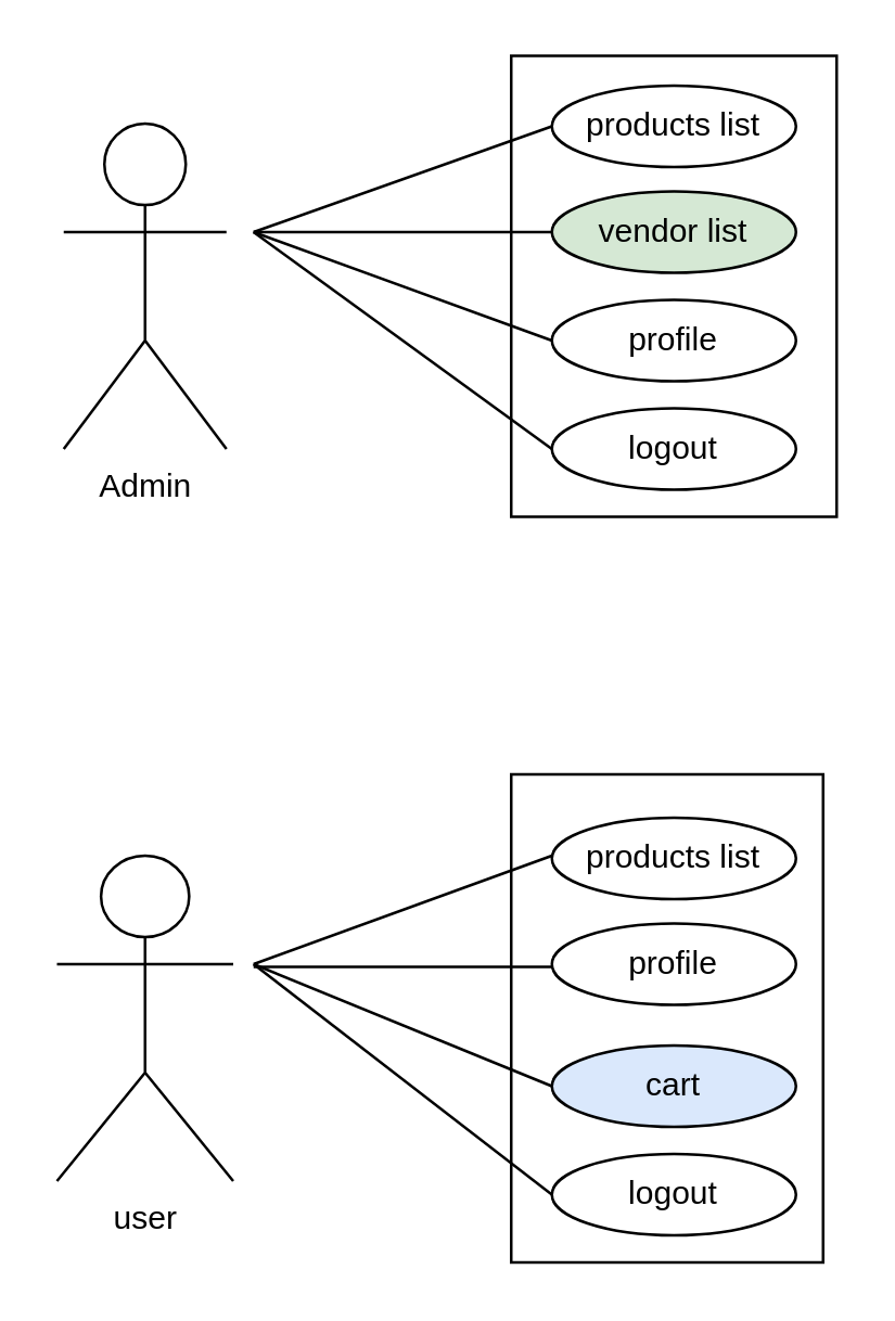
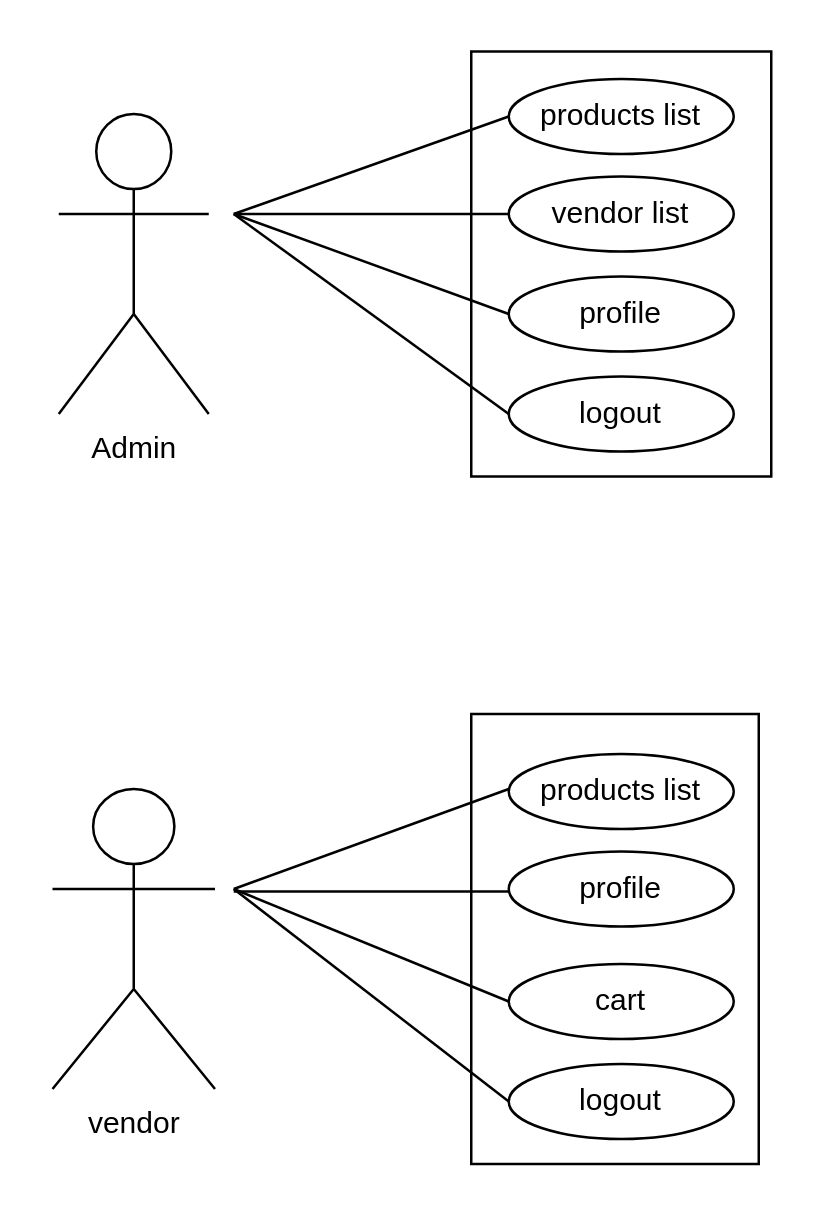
  <mxCell id="0" />
  <mxCell id="1" parent="0" />
  <mxCell id="2" value="Admin" style="shape=umlActor;verticalLabelPosition=bottom;verticalAlign=top;html=1;outlineConnect=0;" vertex="1" parent="1"><mxGeometry x="23" y="45" width="60" height="120" as="geometry" /></mxCell>
  <mxCell id="3" value="" style="rounded=0;whiteSpace=wrap;html=1;" vertex="1" parent="1"><mxGeometry x="188" y="20" width="120" height="170" as="geometry" /></mxCell>
  <mxCell id="4" value="products list" style="ellipse;whiteSpace=wrap;html=1;" vertex="1" parent="1"><mxGeometry x="203" y="31" width="90" height="30" as="geometry" /></mxCell>
- <mxCell id="5" value="vendor list" style="ellipse;whiteSpace=wrap;html=1;fillColor=#d5e8d4;" vertex="1" parent="1"><mxGeometry x="203" y="70" width="90" height="30" as="geometry" /></mxCell>
+ <mxCell id="5" value="vendor list" style="ellipse;whiteSpace=wrap;html=1;" vertex="1" parent="1"><mxGeometry x="203" y="70" width="90" height="30" as="geometry" /></mxCell>
  <mxCell id="6" value="profile" style="ellipse;whiteSpace=wrap;html=1;" vertex="1" parent="1"><mxGeometry x="203" y="110" width="90" height="30" as="geometry" /></mxCell>
  <mxCell id="7" value="logout" style="ellipse;whiteSpace=wrap;html=1;" vertex="1" parent="1"><mxGeometry x="203" y="150" width="90" height="30" as="geometry" /></mxCell>
- <mxCell id="8" value="user" style="shape=umlActor;verticalLabelPosition=bottom;verticalAlign=top;html=1;outlineConnect=0;" vertex="1" parent="1"><mxGeometry x="20.5" y="315" width="65" height="120" as="geometry" /></mxCell>
+ <mxCell id="8" value="vendor" style="shape=umlActor;verticalLabelPosition=bottom;verticalAlign=top;html=1;outlineConnect=0;" vertex="1" parent="1"><mxGeometry x="20.5" y="315" width="65" height="120" as="geometry" /></mxCell>
  <mxCell id="9" value="" style="rounded=0;whiteSpace=wrap;html=1;" vertex="1" parent="1"><mxGeometry x="188" y="285" width="115" height="180" as="geometry" /></mxCell>
  <mxCell id="10" value="products list" style="ellipse;whiteSpace=wrap;html=1;" vertex="1" parent="1"><mxGeometry x="203" y="301" width="90" height="30" as="geometry" /></mxCell>
  <mxCell id="11" value="profile" style="ellipse;whiteSpace=wrap;html=1;" vertex="1" parent="1"><mxGeometry x="203" y="340" width="90" height="30" as="geometry" /></mxCell>
  <mxCell id="12" value="logout" style="ellipse;whiteSpace=wrap;html=1;" vertex="1" parent="1"><mxGeometry x="203" y="425" width="90" height="30" as="geometry" /></mxCell>
- <mxCell id="13" value="cart" style="ellipse;whiteSpace=wrap;html=1;fillColor=#dae8fc;" vertex="1" parent="1"><mxGeometry x="203" y="385" width="90" height="30" as="geometry" /></mxCell>
+ <mxCell id="13" value="cart" style="ellipse;whiteSpace=wrap;html=1;" vertex="1" parent="1"><mxGeometry x="203" y="385" width="90" height="30" as="geometry" /></mxCell>
  <mxCell id="14" value="" style="endArrow=none;html=1;entryX=0;entryY=0.5;entryDx=0;entryDy=0;" edge="1" parent="1" target="4"><mxGeometry width="50" height="50" relative="1" as="geometry"><mxPoint x="93" y="85" as="sourcePoint" /><mxPoint x="135.5" y="25" as="targetPoint" /></mxGeometry></mxCell>
  <mxCell id="15" value="" style="endArrow=none;html=1;entryX=0;entryY=0.5;entryDx=0;entryDy=0;" edge="1" parent="1" target="5"><mxGeometry width="50" height="50" relative="1" as="geometry"><mxPoint x="93" y="85" as="sourcePoint" /><mxPoint x="210.5" y="56" as="targetPoint" /></mxGeometry></mxCell>
  <mxCell id="16" value="" style="endArrow=none;html=1;entryX=0;entryY=0.5;entryDx=0;entryDy=0;" edge="1" parent="1" target="6"><mxGeometry width="50" height="50" relative="1" as="geometry"><mxPoint x="93" y="85" as="sourcePoint" /><mxPoint x="223" y="66" as="targetPoint" /></mxGeometry></mxCell>
  <mxCell id="17" value="" style="endArrow=none;html=1;entryX=0;entryY=0.5;entryDx=0;entryDy=0;" edge="1" parent="1" target="7"><mxGeometry width="50" height="50" relative="1" as="geometry"><mxPoint x="93" y="85" as="sourcePoint" /><mxPoint x="203" y="136" as="targetPoint" /></mxGeometry></mxCell>
  <mxCell id="18" value="" style="endArrow=none;html=1;entryX=0;entryY=0.5;entryDx=0;entryDy=0;" edge="1" parent="1"><mxGeometry width="50" height="50" relative="1" as="geometry"><mxPoint x="93" y="355" as="sourcePoint" /><mxPoint x="203" y="315" as="targetPoint" /></mxGeometry></mxCell>
  <mxCell id="19" value="" style="endArrow=none;html=1;entryX=0;entryY=0.5;entryDx=0;entryDy=0;" edge="1" parent="1"><mxGeometry width="50" height="50" relative="1" as="geometry"><mxPoint x="93" y="356" as="sourcePoint" /><mxPoint x="203" y="356" as="targetPoint" /></mxGeometry></mxCell>
  <mxCell id="20" value="" style="endArrow=none;html=1;entryX=0;entryY=0.5;entryDx=0;entryDy=0;" edge="1" parent="1" target="13"><mxGeometry width="50" height="50" relative="1" as="geometry"><mxPoint x="93" y="355" as="sourcePoint" /><mxPoint x="193" y="374.5" as="targetPoint" /></mxGeometry></mxCell>
  <mxCell id="21" value="" style="endArrow=none;html=1;entryX=0;entryY=0.5;entryDx=0;entryDy=0;" edge="1" parent="1" target="12"><mxGeometry width="50" height="50" relative="1" as="geometry"><mxPoint x="93" y="355" as="sourcePoint" /><mxPoint x="203" y="479.5" as="targetPoint" /></mxGeometry></mxCell>
